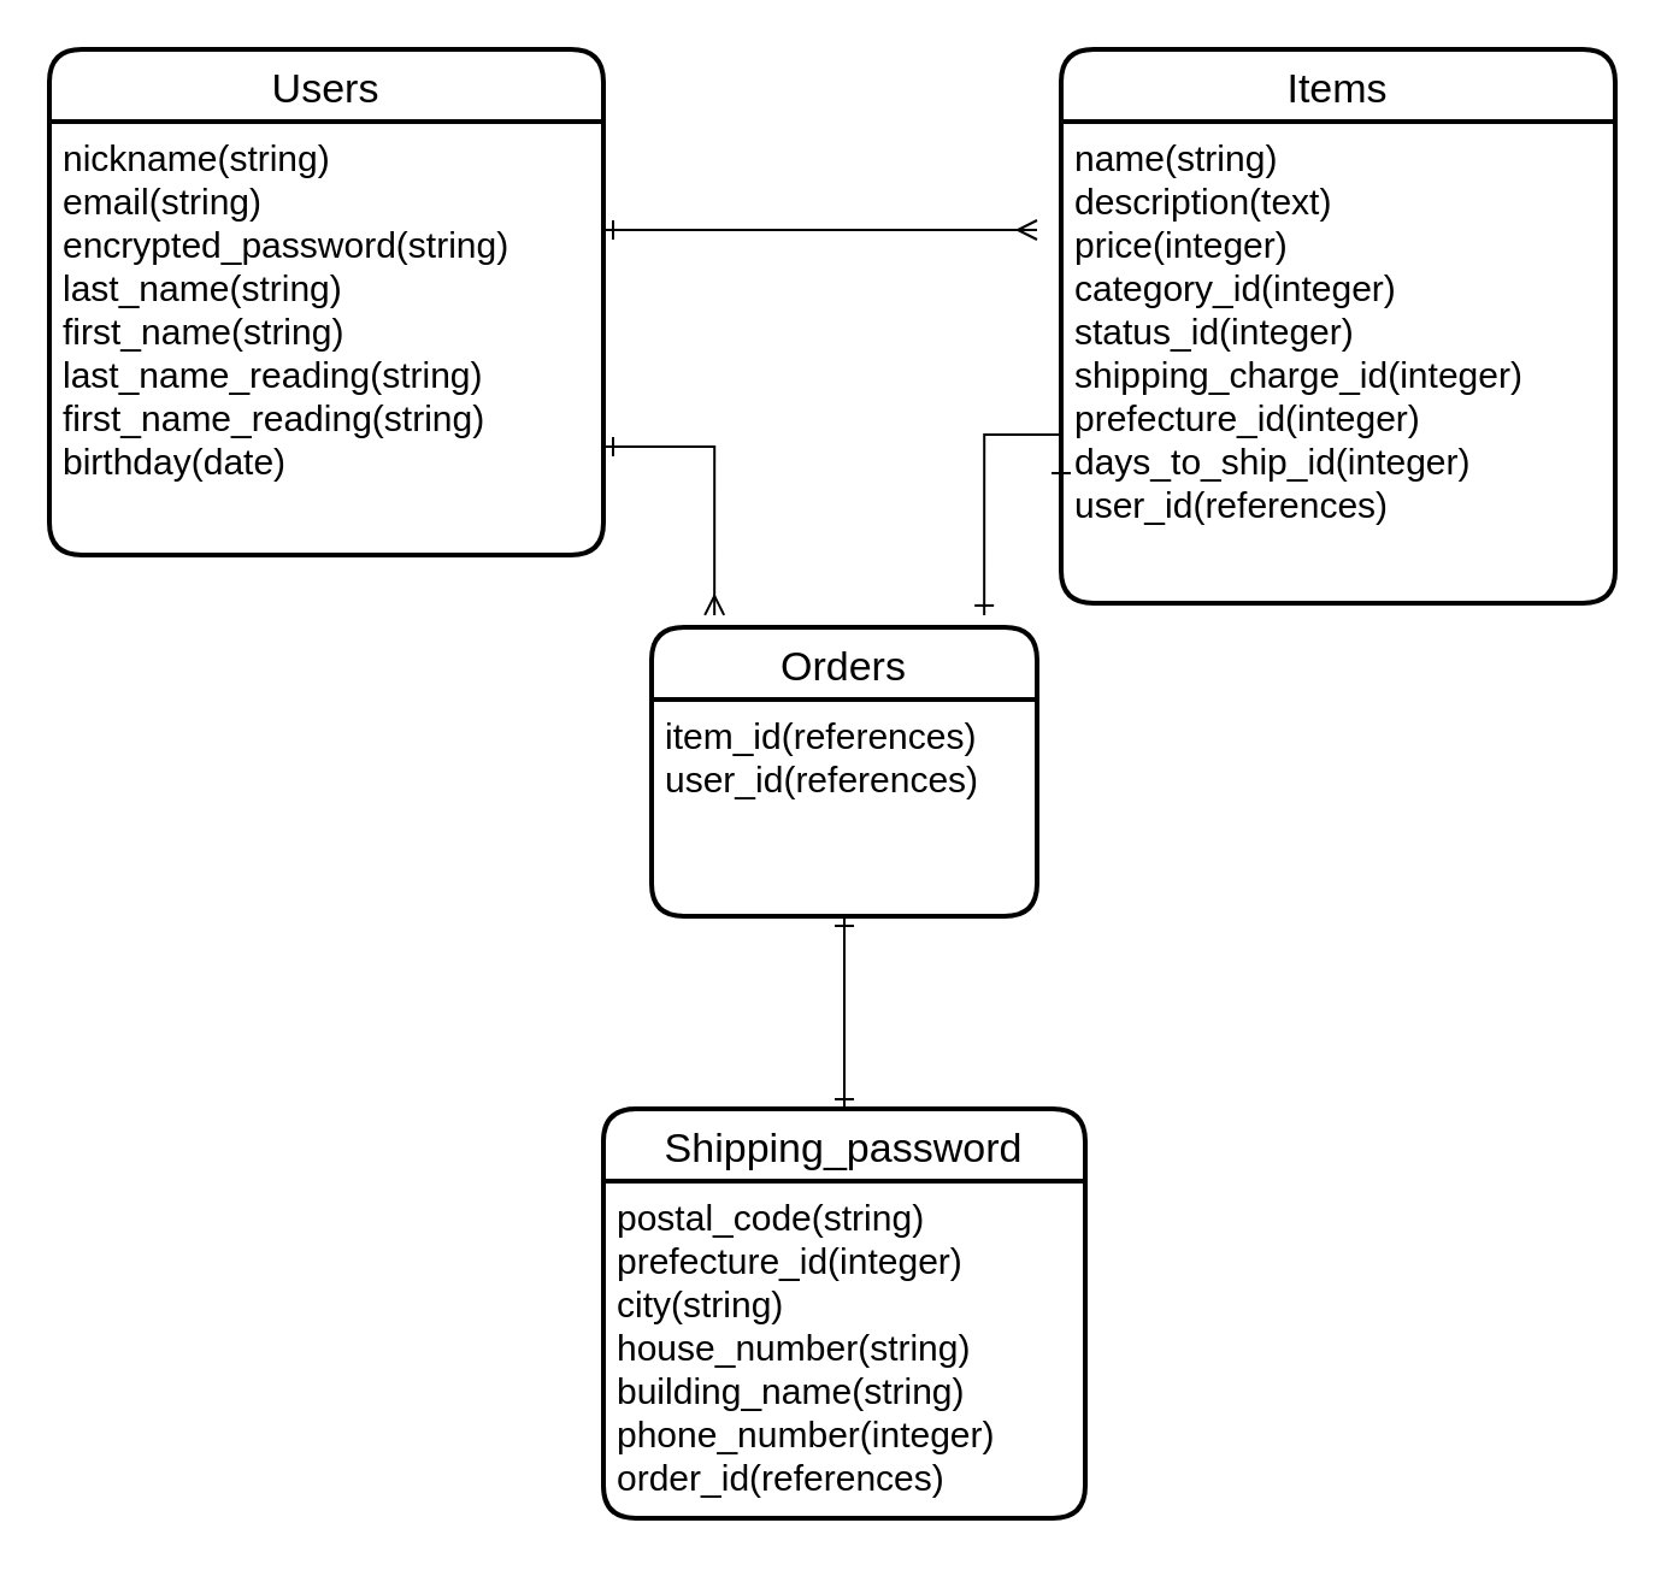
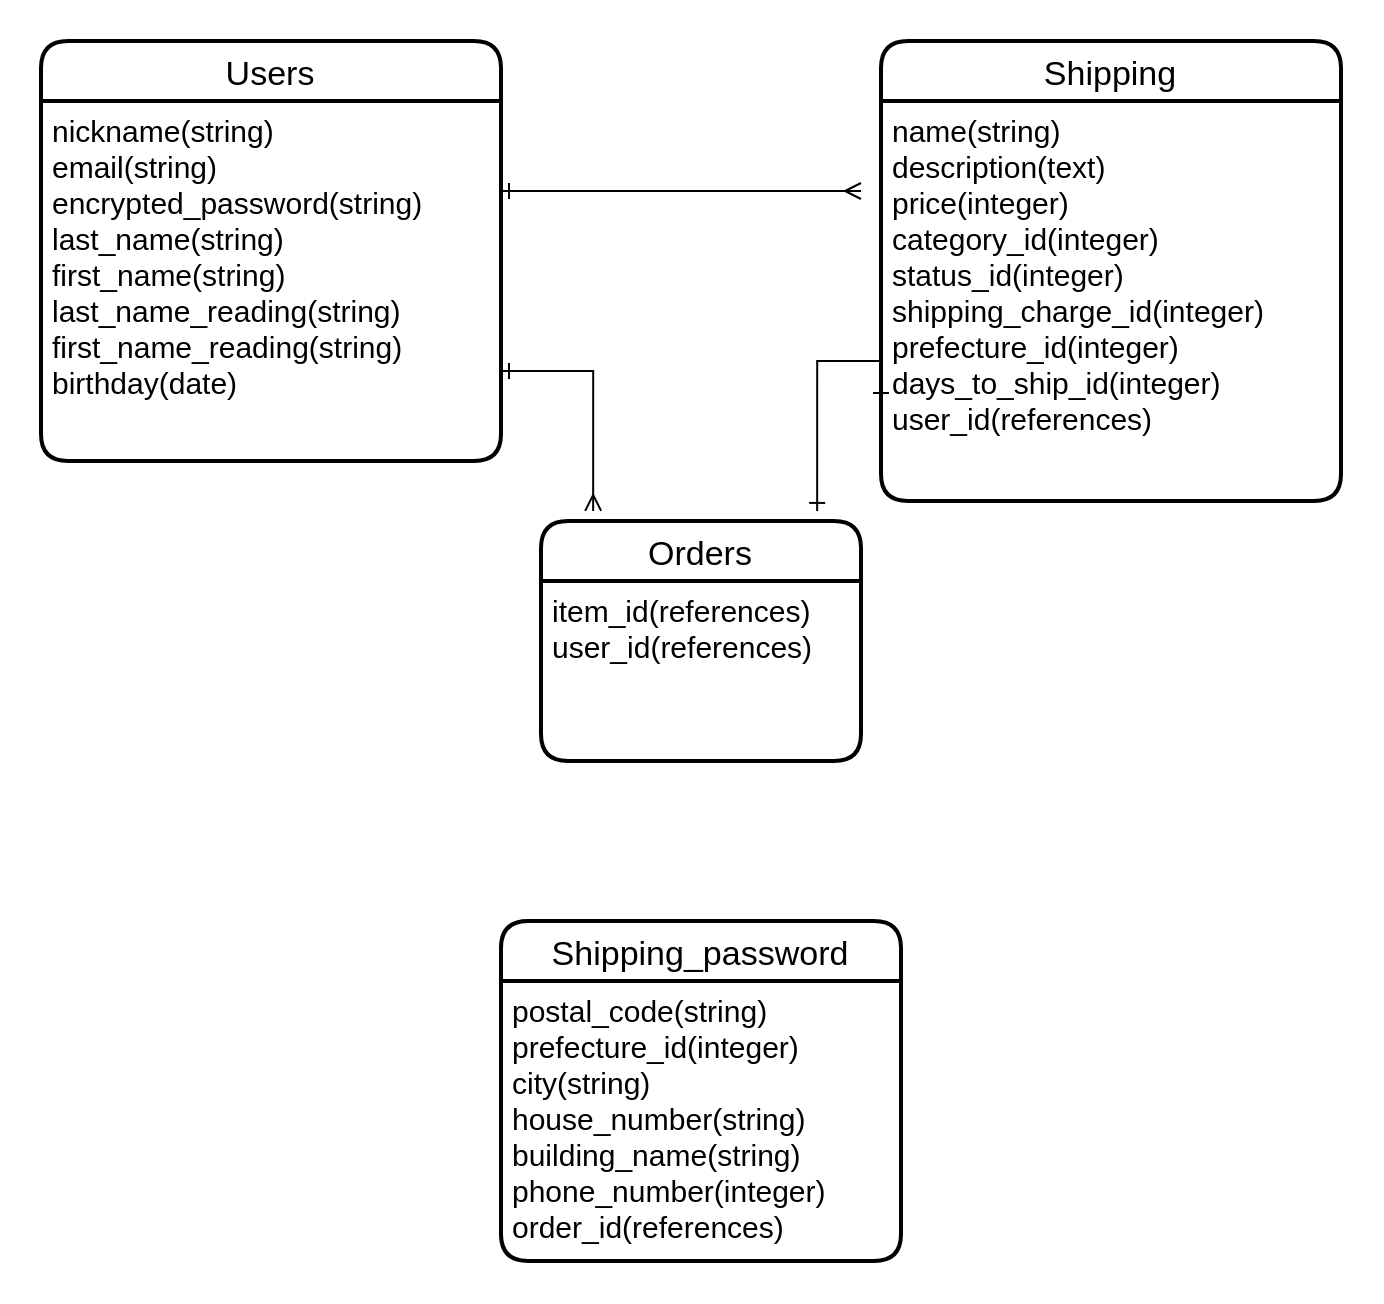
  <mxCell id="0" />
  <mxCell id="1" parent="0" />
  <mxCell id="2" value="Users" style="swimlane;childLayout=stackLayout;horizontal=1;startSize=30;horizontalStack=0;rounded=1;fontSize=17;fontStyle=0;strokeWidth=2;resizeParent=0;resizeLast=1;shadow=0;dashed=0;align=center;" vertex="1" parent="1"><mxGeometry x="20" y="20" width="230" height="210" as="geometry" /></mxCell>
  <mxCell id="3" value="nickname(string)&#10;email(string)&#10;encrypted_password(string)&#10;last_name(string)&#10;first_name(string)&#10;last_name_reading(string)&#10;first_name_reading(string)&#10;birthday(date)" style="align=left;strokeColor=none;fillColor=none;spacingLeft=4;fontSize=15;verticalAlign=top;resizable=0;rotatable=0;part=1;" vertex="1" parent="2"><mxGeometry y="30" width="230" height="180" as="geometry" /></mxCell>
- <mxCell id="4" value="Items" style="swimlane;childLayout=stackLayout;horizontal=1;startSize=30;horizontalStack=0;rounded=1;fontSize=17;fontStyle=0;strokeWidth=2;resizeParent=0;resizeLast=1;shadow=0;dashed=0;align=center;" vertex="1" parent="1"><mxGeometry x="440" y="20" width="230" height="230" as="geometry" /></mxCell>
+ <mxCell id="4" value="Shipping" style="swimlane;childLayout=stackLayout;horizontal=1;startSize=30;horizontalStack=0;rounded=1;fontSize=17;fontStyle=0;strokeWidth=2;resizeParent=0;resizeLast=1;shadow=0;dashed=0;align=center;" vertex="1" parent="1"><mxGeometry x="440" y="20" width="230" height="230" as="geometry" /></mxCell>
  <mxCell id="5" value="name(string)&#10;description(text)&#10;price(integer)&#10;category_id(integer)&#10;status_id(integer)&#10;shipping_charge_id(integer)&#10;prefecture_id(integer)&#10;days_to_ship_id(integer)&#10;user_id(references)" style="align=left;strokeColor=none;fillColor=none;spacingLeft=4;fontSize=15;verticalAlign=top;resizable=0;rotatable=0;part=1;" vertex="1" parent="4"><mxGeometry y="30" width="230" height="200" as="geometry" /></mxCell>
  <mxCell id="6" value="Orders" style="swimlane;childLayout=stackLayout;horizontal=1;startSize=30;horizontalStack=0;rounded=1;fontSize=17;fontStyle=0;strokeWidth=2;resizeParent=0;resizeLast=1;shadow=0;dashed=0;align=center;" vertex="1" parent="1"><mxGeometry x="270" y="260" width="160" height="120" as="geometry" /></mxCell>
  <mxCell id="7" value="item_id(references)&#10;user_id(references)" style="align=left;strokeColor=none;fillColor=none;spacingLeft=4;fontSize=15;verticalAlign=top;resizable=0;rotatable=0;part=1;" vertex="1" parent="6"><mxGeometry y="30" width="160" height="90" as="geometry" /></mxCell>
  <mxCell id="8" value="Shipping_password" style="swimlane;childLayout=stackLayout;horizontal=1;startSize=30;horizontalStack=0;rounded=1;fontSize=17;fontStyle=0;strokeWidth=2;resizeParent=0;resizeLast=1;shadow=0;dashed=0;align=center;" vertex="1" parent="1"><mxGeometry x="250" y="460" width="200" height="170" as="geometry" /></mxCell>
  <mxCell id="9" value="postal_code(string)&#10;prefecture_id(integer)&#10;city(string)&#10;house_number(string)&#10;building_name(string)&#10;phone_number(integer)&#10;order_id(references)" style="align=left;strokeColor=none;fillColor=none;spacingLeft=4;fontSize=15;verticalAlign=top;resizable=0;rotatable=0;part=1;" vertex="1" parent="8"><mxGeometry y="30" width="200" height="140" as="geometry" /></mxCell>
  <mxCell id="10" style="edgeStyle=orthogonalEdgeStyle;rounded=0;orthogonalLoop=1;jettySize=auto;html=1;exitX=1;exitY=0.75;exitDx=0;exitDy=0;entryX=0.163;entryY=-0.042;entryDx=0;entryDy=0;entryPerimeter=0;startArrow=ERone;startFill=0;endArrow=ERmany;endFill=0;fontSize=15;" edge="1" parent="1" source="3" target="6"><mxGeometry relative="1" as="geometry" /></mxCell>
  <mxCell id="11" style="edgeStyle=orthogonalEdgeStyle;rounded=0;orthogonalLoop=1;jettySize=auto;html=1;exitX=0;exitY=0.75;exitDx=0;exitDy=0;entryX=0.863;entryY=-0.042;entryDx=0;entryDy=0;entryPerimeter=0;startArrow=ERone;startFill=0;endArrow=ERone;endFill=0;fontSize=15;" edge="1" parent="1" source="5" target="6"><mxGeometry relative="1" as="geometry"><Array as="points"><mxPoint x="440" y="180" /><mxPoint x="408" y="180" /></Array></mxGeometry></mxCell>
  <mxCell id="12" style="edgeStyle=orthogonalEdgeStyle;rounded=0;orthogonalLoop=1;jettySize=auto;html=1;exitX=1;exitY=0.25;exitDx=0;exitDy=0;startArrow=ERone;startFill=0;endArrow=ERmany;endFill=0;fontSize=15;" edge="1" parent="1" source="3"><mxGeometry relative="1" as="geometry"><mxPoint x="430" y="95" as="targetPoint" /></mxGeometry></mxCell>
- <mxCell id="13" style="edgeStyle=orthogonalEdgeStyle;rounded=0;orthogonalLoop=1;jettySize=auto;html=1;exitX=0.5;exitY=1;exitDx=0;exitDy=0;entryX=0.5;entryY=0;entryDx=0;entryDy=0;startArrow=ERone;startFill=0;endArrow=ERone;endFill=0;fontSize=15;" edge="1" parent="1" source="7" target="8"><mxGeometry relative="1" as="geometry" /></mxCell>
